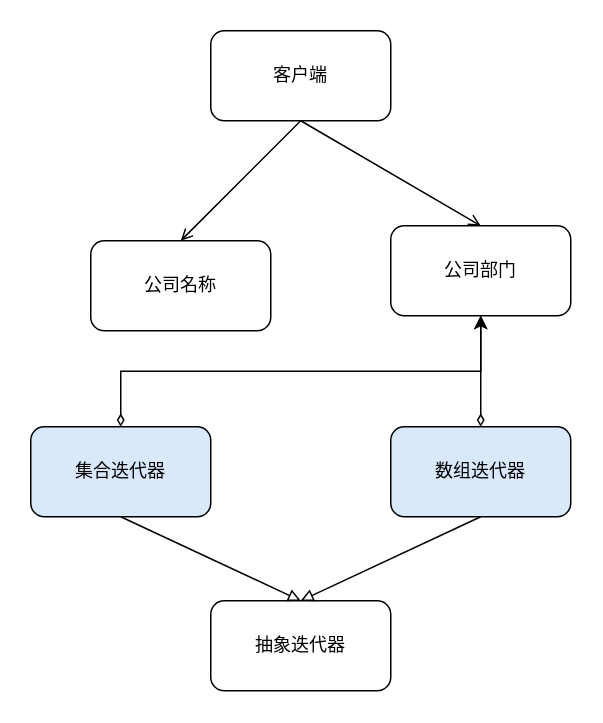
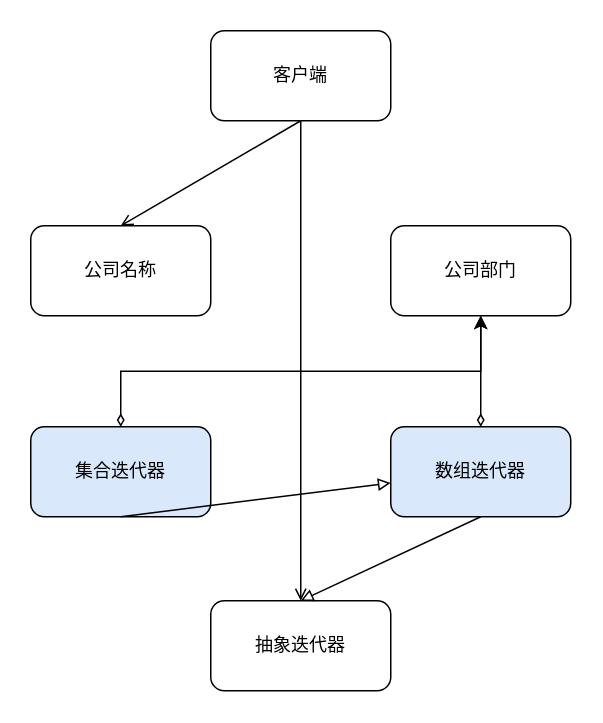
  <mxCell id="0" />
  <mxCell id="1" parent="0" />
- <mxCell id="2" value="公司名称" style="rounded=1;whiteSpace=wrap;html=1;" vertex="1" parent="1"><mxGeometry x="60" y="160" width="120" height="60" as="geometry" /></mxCell>
+ <mxCell id="2" value="公司名称" style="rounded=1;whiteSpace=wrap;html=1;" vertex="1" parent="1"><mxGeometry x="20" y="150" width="120" height="60" as="geometry" /></mxCell>
  <mxCell id="3" value="公司部门" style="rounded=1;whiteSpace=wrap;html=1;" vertex="1" parent="1"><mxGeometry x="260" y="150" width="120" height="60" as="geometry" /></mxCell>
  <mxCell id="4" value="客户端" style="rounded=1;whiteSpace=wrap;html=1;" vertex="1" parent="1"><mxGeometry x="140" y="20" width="120" height="60" as="geometry" /></mxCell>
  <mxCell id="5" style="edgeStyle=orthogonalEdgeStyle;rounded=0;orthogonalLoop=1;jettySize=auto;html=1;exitX=0.5;exitY=0;exitDx=0;exitDy=0;startArrow=diamondThin;startFill=0;" edge="1" parent="1" source="6" target="3"><mxGeometry relative="1" as="geometry" /></mxCell>
  <mxCell id="6" value="集合迭代器" style="rounded=1;whiteSpace=wrap;html=1;fillColor=#dae8fc;" vertex="1" parent="1"><mxGeometry x="20" y="284" width="120" height="60" as="geometry" /></mxCell>
  <mxCell id="7" style="edgeStyle=orthogonalEdgeStyle;rounded=0;orthogonalLoop=1;jettySize=auto;html=1;exitX=0.5;exitY=0;exitDx=0;exitDy=0;startArrow=diamondThin;startFill=0;" edge="1" parent="1" source="8" target="3"><mxGeometry relative="1" as="geometry" /></mxCell>
  <mxCell id="8" value="数组迭代器" style="rounded=1;whiteSpace=wrap;html=1;fillColor=#dae8fc;" vertex="1" parent="1"><mxGeometry x="260" y="284" width="120" height="60" as="geometry" /></mxCell>
  <mxCell id="9" value="抽象迭代器" style="rounded=1;whiteSpace=wrap;html=1;" vertex="1" parent="1"><mxGeometry x="140" y="400" width="120" height="60" as="geometry" /></mxCell>
- <mxCell id="10" value="" style="endArrow=block;html=1;exitX=0.5;exitY=1;exitDx=0;exitDy=0;entryX=0.5;entryY=0;entryDx=0;entryDy=0;endFill=0;" edge="1" parent="1" source="6" target="9"><mxGeometry width="50" height="50" relative="1" as="geometry"><mxPoint x="90" y="370" as="sourcePoint" /><mxPoint x="210" y="350" as="targetPoint" /></mxGeometry></mxCell>
+ <mxCell id="10" value="" style="endArrow=block;html=1;exitX=0.5;exitY=1;exitDx=0;exitDy=0;endFill=0;" edge="1" parent="1" source="6" target="8"><mxGeometry width="50" height="50" relative="1" as="geometry"><mxPoint x="90" y="370" as="sourcePoint" /><mxPoint x="210" y="350" as="targetPoint" /></mxGeometry></mxCell>
  <mxCell id="11" value="" style="endArrow=block;html=1;exitX=0.5;exitY=1;exitDx=0;exitDy=0;entryX=0.5;entryY=0;entryDx=0;entryDy=0;endFill=0;" edge="1" parent="1" source="8" target="9"><mxGeometry width="50" height="50" relative="1" as="geometry"><mxPoint x="399.845" y="344.19" as="sourcePoint" /><mxPoint x="519.845" y="400.741" as="targetPoint" /></mxGeometry></mxCell>
  <mxCell id="12" value="" style="endArrow=open;html=1;entryX=0.5;entryY=0;entryDx=0;entryDy=0;exitX=0.5;exitY=1;exitDx=0;exitDy=0;endFill=0;" edge="1" parent="1" source="4" target="2"><mxGeometry width="50" height="50" relative="1" as="geometry"><mxPoint x="50" y="100" as="sourcePoint" /><mxPoint x="100" y="50" as="targetPoint" /></mxGeometry></mxCell>
- <mxCell id="13" value="" style="endArrow=open;html=1;entryX=0.5;entryY=0;entryDx=0;entryDy=0;exitX=0.5;exitY=1;exitDx=0;exitDy=0;endFill=0;" edge="1" parent="1" source="4" target="3"><mxGeometry width="50" height="50" relative="1" as="geometry"><mxPoint x="449.845" y="15.241" as="sourcePoint" /><mxPoint x="329.845" y="84.897" as="targetPoint" /></mxGeometry></mxCell>
+ <mxCell id="13" value="" style="endArrow=open;html=1;exitX=0.5;exitY=1;exitDx=0;exitDy=0;endFill=0;" edge="1" parent="1" source="4" target="9"><mxGeometry width="50" height="50" relative="1" as="geometry"><mxPoint x="449.845" y="15.241" as="sourcePoint" /><mxPoint x="329.845" y="84.897" as="targetPoint" /></mxGeometry></mxCell>
